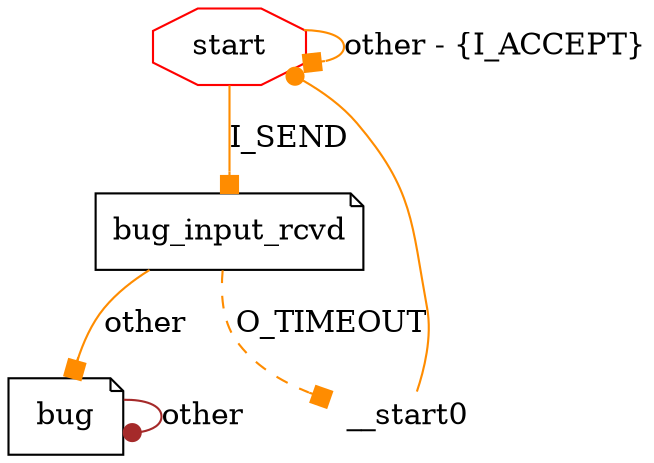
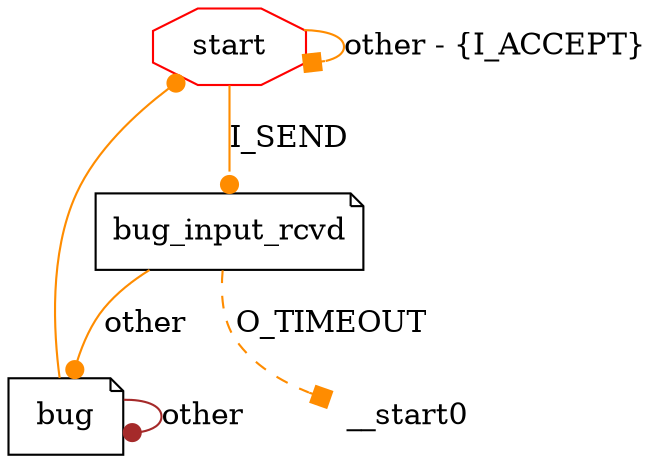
  digraph {
    node [shape=note]
    edge [arrowhead=box color=darkorange style=solid]
    start [color=red shape=octagon]
    bug_input_rcvd
    bug
    __start0 [height=0 shape=none width=0]
    start -> start [label="other - {I_ACCEPT}"]
-   start -> bug_input_rcvd [label=I_SEND]
-   bug_input_rcvd -> bug [label=other]
+   start -> bug_input_rcvd [arrowhead=dot label=I_SEND]
+   bug_input_rcvd -> bug [arrowhead=dot label=other]
    bug_input_rcvd -> __start0 [label=O_TIMEOUT style=dashed]
    bug -> bug [arrowhead=dot color=brown label=other]
-   __start0 -> start [arrowhead=dot]
+   bug -> start [arrowhead=dot]
  }
